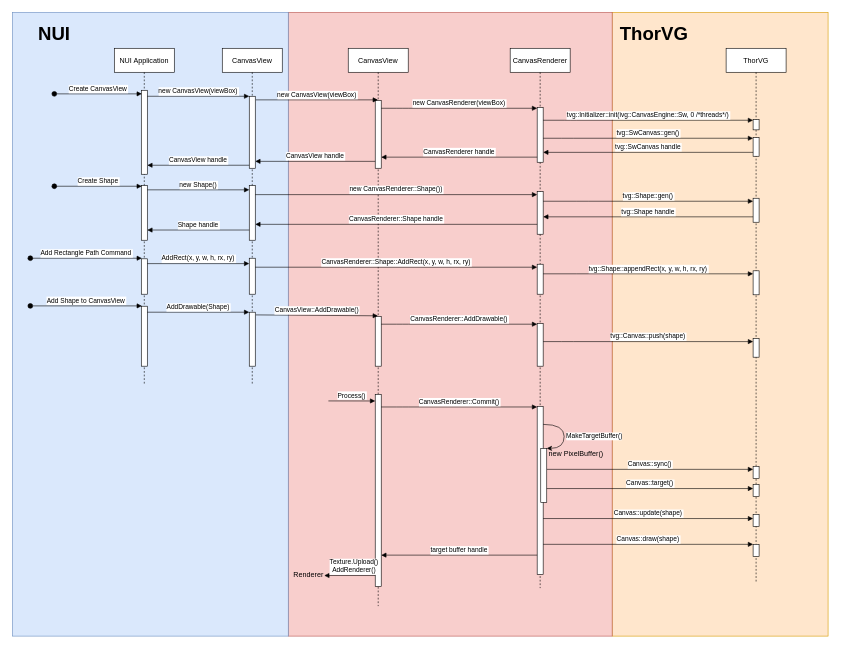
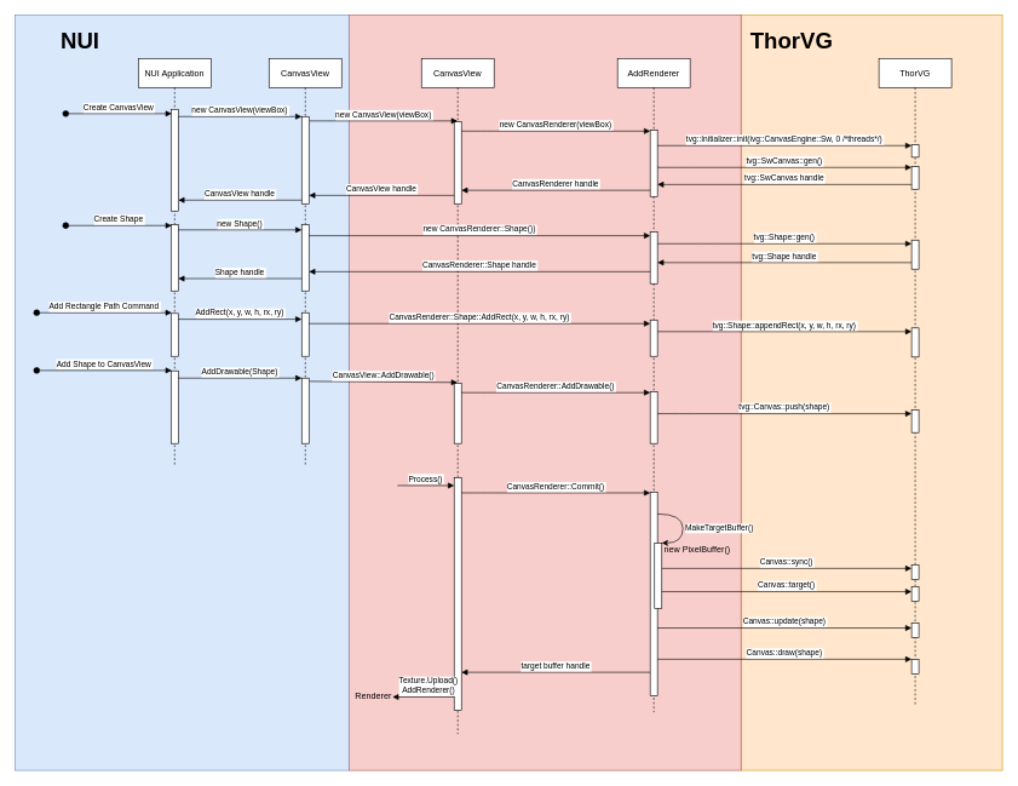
  <mxCell id="0" />
  <mxCell id="1" parent="0" />
  <mxCell id="2" value="" style="rounded=0;whiteSpace=wrap;html=1;fillColor=#ffe6cc;strokeColor=#d79b00;" vertex="1" parent="1"><mxGeometry x="1020" y="20" width="360" height="1040" as="geometry" /></mxCell>
  <mxCell id="3" value="" style="rounded=0;whiteSpace=wrap;html=1;fillColor=#f8cecc;strokeColor=#b85450;" vertex="1" parent="1"><mxGeometry x="480" y="20" width="540" height="1040" as="geometry" /></mxCell>
  <mxCell id="4" value="" style="rounded=0;whiteSpace=wrap;html=1;fillColor=#dae8fc;strokeColor=#6c8ebf;" vertex="1" parent="1"><mxGeometry x="20" y="20" width="460" height="1040" as="geometry" /></mxCell>
  <mxCell id="5" value="NUI Application" style="shape=umlLifeline;perimeter=lifelinePerimeter;container=1;collapsible=0;recursiveResize=0;rounded=0;shadow=0;strokeWidth=1;" parent="1" vertex="1"><mxGeometry x="190" y="80" width="100" height="560" as="geometry" /></mxCell>
  <mxCell id="6" value="" style="points=[];perimeter=orthogonalPerimeter;rounded=0;shadow=0;strokeWidth=1;" parent="5" vertex="1"><mxGeometry x="45" y="70" width="10" height="140" as="geometry" /></mxCell>
  <mxCell id="7" value="" style="points=[];perimeter=orthogonalPerimeter;rounded=0;shadow=0;strokeWidth=1;" vertex="1" parent="5"><mxGeometry x="45" y="229" width="10" height="91" as="geometry" /></mxCell>
  <mxCell id="8" value="" style="points=[];perimeter=orthogonalPerimeter;rounded=0;shadow=0;strokeWidth=1;" vertex="1" parent="5"><mxGeometry x="45" y="351" width="10" height="59" as="geometry" /></mxCell>
  <mxCell id="9" value="" style="points=[];perimeter=orthogonalPerimeter;rounded=0;shadow=0;strokeWidth=1;" vertex="1" parent="5"><mxGeometry x="45" y="430" width="10" height="100" as="geometry" /></mxCell>
  <mxCell id="10" value="CanvasView" style="shape=umlLifeline;perimeter=lifelinePerimeter;container=1;collapsible=0;recursiveResize=0;rounded=0;shadow=0;strokeWidth=1;" parent="1" vertex="1"><mxGeometry x="370" y="80" width="100" height="560" as="geometry" /></mxCell>
  <mxCell id="11" value="" style="points=[];perimeter=orthogonalPerimeter;rounded=0;shadow=0;strokeWidth=1;" parent="10" vertex="1"><mxGeometry x="45" y="80" width="10" height="120" as="geometry" /></mxCell>
  <mxCell id="12" value="" style="points=[];perimeter=orthogonalPerimeter;rounded=0;shadow=0;strokeWidth=1;" vertex="1" parent="10"><mxGeometry x="45" y="229" width="10" height="91" as="geometry" /></mxCell>
  <mxCell id="13" value="" style="points=[];perimeter=orthogonalPerimeter;rounded=0;shadow=0;strokeWidth=1;" vertex="1" parent="10"><mxGeometry x="45" y="350" width="10" height="60" as="geometry" /></mxCell>
  <mxCell id="14" value="new CanvasView(viewBox)" style="verticalAlign=bottom;endArrow=block;entryX=0;entryY=0;shadow=0;strokeWidth=1;" parent="1" source="6" target="11" edge="1"><mxGeometry relative="1" as="geometry"><mxPoint x="345" y="160" as="sourcePoint" /></mxGeometry></mxCell>
  <mxCell id="15" value="CanvasView" style="shape=umlLifeline;perimeter=lifelinePerimeter;container=1;collapsible=0;recursiveResize=0;rounded=0;shadow=0;strokeWidth=1;" vertex="1" parent="1"><mxGeometry x="580" y="80" width="100" height="930" as="geometry" /></mxCell>
  <mxCell id="16" value="" style="points=[];perimeter=orthogonalPerimeter;rounded=0;shadow=0;strokeWidth=1;" vertex="1" parent="15"><mxGeometry x="45" y="87" width="10" height="113" as="geometry" /></mxCell>
  <mxCell id="17" value="" style="points=[];perimeter=orthogonalPerimeter;rounded=0;shadow=0;strokeWidth=1;" vertex="1" parent="15"><mxGeometry x="45" y="577" width="10" height="320" as="geometry" /></mxCell>
- <mxCell id="18" value="CanvasRenderer" style="shape=umlLifeline;perimeter=lifelinePerimeter;container=1;collapsible=0;recursiveResize=0;rounded=0;shadow=0;strokeWidth=1;" vertex="1" parent="1"><mxGeometry x="850" y="80" width="100" height="900" as="geometry" /></mxCell>
+ <mxCell id="18" value="AddRenderer" style="shape=umlLifeline;perimeter=lifelinePerimeter;container=1;collapsible=0;recursiveResize=0;rounded=0;shadow=0;strokeWidth=1;" vertex="1" parent="1"><mxGeometry x="850" y="80" width="100" height="900" as="geometry" /></mxCell>
  <mxCell id="19" value="" style="points=[];perimeter=orthogonalPerimeter;rounded=0;shadow=0;strokeWidth=1;" vertex="1" parent="18"><mxGeometry x="45" y="99" width="10" height="91" as="geometry" /></mxCell>
  <mxCell id="20" value="" style="points=[];perimeter=orthogonalPerimeter;rounded=0;shadow=0;strokeWidth=1;" vertex="1" parent="18"><mxGeometry x="45" y="239" width="10" height="71" as="geometry" /></mxCell>
  <mxCell id="21" value="ThorVG" style="shape=umlLifeline;perimeter=lifelinePerimeter;container=1;collapsible=0;recursiveResize=0;rounded=0;shadow=0;strokeWidth=1;" vertex="1" parent="1"><mxGeometry x="1210" y="80" width="100" height="890" as="geometry" /></mxCell>
  <mxCell id="22" value="" style="points=[];perimeter=orthogonalPerimeter;rounded=0;shadow=0;strokeWidth=1;" vertex="1" parent="21"><mxGeometry x="45" y="119" width="10" height="17" as="geometry" /></mxCell>
  <mxCell id="23" value="" style="points=[];perimeter=orthogonalPerimeter;rounded=0;shadow=0;strokeWidth=1;" vertex="1" parent="21"><mxGeometry x="45" y="250" width="10" height="40" as="geometry" /></mxCell>
  <mxCell id="24" value="" style="points=[];perimeter=orthogonalPerimeter;rounded=0;shadow=0;strokeWidth=1;" vertex="1" parent="21"><mxGeometry x="45" y="697" width="10" height="20" as="geometry" /></mxCell>
  <mxCell id="25" value="" style="points=[];perimeter=orthogonalPerimeter;rounded=0;shadow=0;strokeWidth=1;" vertex="1" parent="21"><mxGeometry x="45" y="727" width="10" height="20" as="geometry" /></mxCell>
  <mxCell id="26" value="" style="points=[];perimeter=orthogonalPerimeter;rounded=0;shadow=0;strokeWidth=1;" vertex="1" parent="21"><mxGeometry x="45" y="827" width="10" height="20" as="geometry" /></mxCell>
  <mxCell id="27" value="new CanvasView(viewBox)" style="verticalAlign=bottom;endArrow=block;shadow=0;strokeWidth=1;exitX=1.1;exitY=0.05;exitDx=0;exitDy=0;exitPerimeter=0;" edge="1" parent="1" source="11" target="15"><mxGeometry relative="1" as="geometry"><mxPoint x="350" y="170" as="sourcePoint" /><mxPoint x="355" y="170" as="targetPoint" /></mxGeometry></mxCell>
  <mxCell id="28" value="new CanvasRenderer(viewBox)" style="verticalAlign=bottom;endArrow=block;shadow=0;strokeWidth=1;" edge="1" parent="1" source="16" target="19"><mxGeometry relative="1" as="geometry"><mxPoint x="366" y="178" as="sourcePoint" /><mxPoint x="639.5" y="178" as="targetPoint" /><Array as="points"><mxPoint x="670" y="180" /></Array></mxGeometry></mxCell>
  <mxCell id="29" value="tvg::SwCanvas::gen()" style="verticalAlign=bottom;endArrow=block;shadow=0;strokeWidth=1;" edge="1" parent="1" source="19" target="31"><mxGeometry relative="1" as="geometry"><mxPoint x="906" y="219" as="sourcePoint" /><mxPoint x="1186" y="219" as="targetPoint" /><Array as="points"><mxPoint x="946" y="230" /></Array></mxGeometry></mxCell>
  <mxCell id="30" value="tvg::Initializer::init(ivg::CanvasEngine::Sw, 0 /*threads*/)" style="verticalAlign=bottom;endArrow=block;shadow=0;strokeWidth=1;" edge="1" parent="1" source="19" target="22"><mxGeometry relative="1" as="geometry"><mxPoint x="910" y="200" as="sourcePoint" /><mxPoint x="1190" y="200" as="targetPoint" /><Array as="points"><mxPoint x="950" y="200" /></Array></mxGeometry></mxCell>
  <mxCell id="31" value="" style="points=[];perimeter=orthogonalPerimeter;rounded=0;shadow=0;strokeWidth=1;" vertex="1" parent="1"><mxGeometry x="1255" y="229" width="10" height="31" as="geometry" /></mxCell>
  <mxCell id="32" value="new Shape()" style="verticalAlign=bottom;endArrow=block;shadow=0;strokeWidth=1;" edge="1" parent="1"><mxGeometry relative="1" as="geometry"><mxPoint x="245" y="316" as="sourcePoint" /><mxPoint x="415" y="316" as="targetPoint" /></mxGeometry></mxCell>
  <mxCell id="33" value="new CanvasRenderer::Shape())" style="verticalAlign=bottom;endArrow=block;shadow=0;strokeWidth=1;" edge="1" parent="1" source="12"><mxGeometry relative="1" as="geometry"><mxPoint x="355" y="324" as="sourcePoint" /><mxPoint x="895" y="324" as="targetPoint" /></mxGeometry></mxCell>
  <mxCell id="34" value="tvg::SwCanvas handle" style="verticalAlign=bottom;endArrow=block;shadow=0;strokeWidth=1;" edge="1" parent="1"><mxGeometry relative="1" as="geometry"><mxPoint x="1255" y="253.5" as="sourcePoint" /><mxPoint x="905" y="253.5" as="targetPoint" /></mxGeometry></mxCell>
  <mxCell id="35" value="CanvasRenderer handle" style="verticalAlign=bottom;endArrow=block;shadow=0;strokeWidth=1;" edge="1" parent="1"><mxGeometry relative="1" as="geometry"><mxPoint x="895" y="261.5" as="sourcePoint" /><mxPoint x="635" y="261.5" as="targetPoint" /></mxGeometry></mxCell>
  <mxCell id="36" value="CanvasView handle" style="verticalAlign=bottom;endArrow=block;shadow=0;strokeWidth=1;" edge="1" parent="1" target="11"><mxGeometry relative="1" as="geometry"><mxPoint x="625" y="268.5" as="sourcePoint" /><mxPoint x="355" y="268.5" as="targetPoint" /></mxGeometry></mxCell>
  <mxCell id="37" value="CanvasView handle" style="verticalAlign=bottom;endArrow=block;shadow=0;strokeWidth=1;" edge="1" parent="1"><mxGeometry relative="1" as="geometry"><mxPoint x="415" y="275" as="sourcePoint" /><mxPoint x="245" y="275" as="targetPoint" /></mxGeometry></mxCell>
  <mxCell id="38" value="tvg::Shape::gen()" style="verticalAlign=bottom;endArrow=block;shadow=0;strokeWidth=1;" edge="1" parent="1"><mxGeometry relative="1" as="geometry"><mxPoint x="905" y="335" as="sourcePoint" /><mxPoint x="1255" y="335" as="targetPoint" /><Array as="points"><mxPoint x="970" y="335" /></Array></mxGeometry></mxCell>
  <mxCell id="39" value="tvg::Shape handle" style="verticalAlign=bottom;endArrow=block;shadow=0;strokeWidth=1;" edge="1" parent="1"><mxGeometry relative="1" as="geometry"><mxPoint x="1255" y="361" as="sourcePoint" /><mxPoint x="905" y="361" as="targetPoint" /></mxGeometry></mxCell>
  <mxCell id="40" value="CanvasRenderer::Shape handle" style="verticalAlign=bottom;endArrow=block;shadow=0;strokeWidth=1;" edge="1" parent="1" target="12"><mxGeometry relative="1" as="geometry"><mxPoint x="895" y="373.5" as="sourcePoint" /><mxPoint x="355" y="373.5" as="targetPoint" /></mxGeometry></mxCell>
  <mxCell id="41" value="Shape handle" style="verticalAlign=bottom;endArrow=block;shadow=0;strokeWidth=1;" edge="1" parent="1"><mxGeometry relative="1" as="geometry"><mxPoint x="415" y="383" as="sourcePoint" /><mxPoint x="245" y="383" as="targetPoint" /></mxGeometry></mxCell>
  <mxCell id="42" value="AddRect(x, y, w, h, rx, ry)" style="verticalAlign=bottom;endArrow=block;shadow=0;strokeWidth=1;" edge="1" parent="1"><mxGeometry relative="1" as="geometry"><mxPoint x="245" y="439" as="sourcePoint" /><mxPoint x="415" y="439" as="targetPoint" /></mxGeometry></mxCell>
  <mxCell id="43" value="" style="points=[];perimeter=orthogonalPerimeter;rounded=0;shadow=0;strokeWidth=1;" vertex="1" parent="1"><mxGeometry x="895" y="440" width="10" height="50" as="geometry" /></mxCell>
  <mxCell id="44" value="" style="points=[];perimeter=orthogonalPerimeter;rounded=0;shadow=0;strokeWidth=1;" vertex="1" parent="1"><mxGeometry x="1255" y="451" width="10" height="40" as="geometry" /></mxCell>
  <mxCell id="45" value="CanvasRenderer::Shape::AddRect(x, y, w, h, rx, ry)" style="verticalAlign=bottom;endArrow=block;shadow=0;strokeWidth=1;" edge="1" parent="1" source="13"><mxGeometry relative="1" as="geometry"><mxPoint x="420" y="445" as="sourcePoint" /><mxPoint x="895" y="445" as="targetPoint" /></mxGeometry></mxCell>
  <mxCell id="46" value="tvg::Shape::appendRect(x, y, w, h, rx, ry)" style="verticalAlign=bottom;endArrow=block;shadow=0;strokeWidth=1;" edge="1" parent="1"><mxGeometry relative="1" as="geometry"><mxPoint x="905" y="456" as="sourcePoint" /><mxPoint x="1255" y="456" as="targetPoint" /><Array as="points"><mxPoint x="970" y="456" /></Array></mxGeometry></mxCell>
  <mxCell id="47" value="" style="points=[];perimeter=orthogonalPerimeter;rounded=0;shadow=0;strokeWidth=1;" vertex="1" parent="1"><mxGeometry x="415" y="520" width="10" height="90" as="geometry" /></mxCell>
  <mxCell id="48" value="AddDrawable(Shape)" style="verticalAlign=bottom;endArrow=block;entryX=0;entryY=0;shadow=0;strokeWidth=1;" edge="1" target="47" parent="1"><mxGeometry relative="1" as="geometry"><mxPoint x="245" y="520" as="sourcePoint" /></mxGeometry></mxCell>
  <mxCell id="49" value="" style="points=[];perimeter=orthogonalPerimeter;rounded=0;shadow=0;strokeWidth=1;" vertex="1" parent="1"><mxGeometry x="625" y="527" width="10" height="83" as="geometry" /></mxCell>
  <mxCell id="50" value="" style="points=[];perimeter=orthogonalPerimeter;rounded=0;shadow=0;strokeWidth=1;" vertex="1" parent="1"><mxGeometry x="895" y="539" width="10" height="71" as="geometry" /></mxCell>
  <mxCell id="51" value="CanvasView::AddDrawable()" style="verticalAlign=bottom;endArrow=block;shadow=0;strokeWidth=1;exitX=1.1;exitY=0.05;exitDx=0;exitDy=0;exitPerimeter=0;" edge="1" source="47" parent="1"><mxGeometry relative="1" as="geometry"><mxPoint x="350" y="530" as="sourcePoint" /><mxPoint x="629.5" y="526" as="targetPoint" /></mxGeometry></mxCell>
  <mxCell id="52" value="CanvasRenderer::AddDrawable()" style="verticalAlign=bottom;endArrow=block;shadow=0;strokeWidth=1;" edge="1" source="49" target="50" parent="1"><mxGeometry relative="1" as="geometry"><mxPoint x="366" y="538" as="sourcePoint" /><mxPoint x="639.5" y="538" as="targetPoint" /><Array as="points"><mxPoint x="670" y="540" /></Array></mxGeometry></mxCell>
  <mxCell id="53" value="tvg::Canvas::push(shape)" style="verticalAlign=bottom;endArrow=block;shadow=0;strokeWidth=1;" edge="1" parent="1"><mxGeometry relative="1" as="geometry"><mxPoint x="905" y="569" as="sourcePoint" /><mxPoint x="1255" y="569" as="targetPoint" /><Array as="points"><mxPoint x="946" y="569" /></Array></mxGeometry></mxCell>
  <mxCell id="54" value="" style="points=[];perimeter=orthogonalPerimeter;rounded=0;shadow=0;strokeWidth=1;" vertex="1" parent="1"><mxGeometry x="1255" y="564" width="10" height="31" as="geometry" /></mxCell>
  <mxCell id="55" value="Process()" style="verticalAlign=bottom;endArrow=block;shadow=0;strokeWidth=1;exitX=0.124;exitY=0.623;exitDx=0;exitDy=0;exitPerimeter=0;" edge="1" parent="1" source="3"><mxGeometry relative="1" as="geometry"><mxPoint x="560" y="668" as="sourcePoint" /><mxPoint x="625" y="668" as="targetPoint" /></mxGeometry></mxCell>
  <mxCell id="56" value="" style="points=[];perimeter=orthogonalPerimeter;rounded=0;shadow=0;strokeWidth=1;" vertex="1" parent="1"><mxGeometry x="895" y="677" width="10" height="280" as="geometry" /></mxCell>
  <mxCell id="57" value="CanvasRenderer::Commit()" style="verticalAlign=bottom;endArrow=block;shadow=0;strokeWidth=1;" edge="1" target="56" parent="1"><mxGeometry relative="1" as="geometry"><mxPoint x="635" y="678" as="sourcePoint" /><mxPoint x="639.5" y="676" as="targetPoint" /><Array as="points"><mxPoint x="670" y="678" /></Array></mxGeometry></mxCell>
  <mxCell id="58" value="Texture.Upload()&#10;AddRenderer()" style="verticalAlign=bottom;endArrow=block;shadow=0;strokeWidth=1;" edge="1" parent="1"><mxGeometry x="-0.176" relative="1" as="geometry"><mxPoint x="625" y="959" as="sourcePoint" /><mxPoint x="540" y="959" as="targetPoint" /><mxPoint as="offset" /></mxGeometry></mxCell>
  <mxCell id="59" value="Renderer" style="text;html=1;strokeColor=none;fillColor=none;align=center;verticalAlign=middle;whiteSpace=wrap;rounded=0;" vertex="1" parent="1"><mxGeometry x="494" y="948" width="40" height="20" as="geometry" /></mxCell>
  <mxCell id="60" value="Canvas::sync()" style="verticalAlign=bottom;endArrow=block;shadow=0;strokeWidth=1;" edge="1" parent="1"><mxGeometry relative="1" as="geometry"><mxPoint x="911" y="782" as="sourcePoint" /><mxPoint x="1255" y="782" as="targetPoint" /></mxGeometry></mxCell>
  <mxCell id="61" value="" style="points=[];perimeter=orthogonalPerimeter;rounded=0;shadow=0;strokeWidth=1;" vertex="1" parent="1"><mxGeometry x="901" y="747" width="10" height="90" as="geometry" /></mxCell>
  <mxCell id="62" value="MakeTargetBuffer()" style="curved=1;endArrow=classic;html=1;" edge="1" parent="1" source="56" target="61"><mxGeometry x="0.058" y="50" width="50" height="50" relative="1" as="geometry"><mxPoint x="780" y="797" as="sourcePoint" /><mxPoint x="830" y="747" as="targetPoint" /><Array as="points"><mxPoint x="940" y="707" /><mxPoint x="940" y="747" /></Array><mxPoint as="offset" /></mxGeometry></mxCell>
  <mxCell id="63" value="Canvas::target()" style="verticalAlign=bottom;endArrow=block;shadow=0;strokeWidth=1;" edge="1" parent="1"><mxGeometry relative="1" as="geometry"><mxPoint x="911" y="814" as="sourcePoint" /><mxPoint x="1255" y="814" as="targetPoint" /></mxGeometry></mxCell>
  <mxCell id="64" value="new PixelBuffer()" style="text;html=1;strokeColor=none;fillColor=none;align=center;verticalAlign=middle;whiteSpace=wrap;rounded=0;" vertex="1" parent="1"><mxGeometry x="905" y="747" width="110" height="20" as="geometry" /></mxCell>
  <mxCell id="65" value="" style="points=[];perimeter=orthogonalPerimeter;rounded=0;shadow=0;strokeWidth=1;" vertex="1" parent="1"><mxGeometry x="1255" y="857" width="10" height="20" as="geometry" /></mxCell>
  <mxCell id="66" value="Canvas::update(shape)" style="verticalAlign=bottom;endArrow=block;shadow=0;strokeWidth=1;" edge="1" parent="1" source="56"><mxGeometry relative="1" as="geometry"><mxPoint x="911" y="864" as="sourcePoint" /><mxPoint x="1255" y="864" as="targetPoint" /></mxGeometry></mxCell>
  <mxCell id="67" value="Canvas::draw(shape)" style="verticalAlign=bottom;endArrow=block;shadow=0;strokeWidth=1;" edge="1" parent="1"><mxGeometry relative="1" as="geometry"><mxPoint x="905" y="907" as="sourcePoint" /><mxPoint x="1255" y="907" as="targetPoint" /></mxGeometry></mxCell>
  <mxCell id="68" value="target buffer handle" style="verticalAlign=bottom;endArrow=block;shadow=0;strokeWidth=1;" edge="1" parent="1"><mxGeometry relative="1" as="geometry"><mxPoint x="895" y="925" as="sourcePoint" /><mxPoint x="635" y="925" as="targetPoint" /></mxGeometry></mxCell>
  <mxCell id="69" value="Create CanvasView" style="verticalAlign=bottom;startArrow=oval;endArrow=block;startSize=8;shadow=0;strokeWidth=1;" edge="1" parent="1"><mxGeometry relative="1" as="geometry"><mxPoint x="90" y="156" as="sourcePoint" /><mxPoint x="236" y="156" as="targetPoint" /></mxGeometry></mxCell>
  <mxCell id="70" value="Create Shape" style="verticalAlign=bottom;startArrow=oval;endArrow=block;startSize=8;shadow=0;strokeWidth=1;" edge="1" parent="1"><mxGeometry relative="1" as="geometry"><mxPoint x="90" y="310" as="sourcePoint" /><mxPoint x="236" y="310" as="targetPoint" /></mxGeometry></mxCell>
  <mxCell id="71" value="Add Rectangle Path Command" style="verticalAlign=bottom;startArrow=oval;endArrow=block;startSize=8;shadow=0;strokeWidth=1;" edge="1" parent="1"><mxGeometry relative="1" as="geometry"><mxPoint x="50" y="430" as="sourcePoint" /><mxPoint x="236" y="430" as="targetPoint" /></mxGeometry></mxCell>
  <mxCell id="72" value="Add Shape to CanvasView" style="verticalAlign=bottom;startArrow=oval;endArrow=block;startSize=8;shadow=0;strokeWidth=1;" edge="1" parent="1"><mxGeometry relative="1" as="geometry"><mxPoint x="50" y="509.5" as="sourcePoint" /><mxPoint x="236" y="509.5" as="targetPoint" /></mxGeometry></mxCell>
- <mxCell id="73" value="NUI" style="text;html=1;strokeColor=none;fillColor=none;align=center;verticalAlign=middle;whiteSpace=wrap;rounded=0;fontSize=31;fontStyle=1" vertex="1" parent="1"><mxGeometry x="40" y="30" width="100" height="50" as="geometry" /></mxCell>
+ <mxCell id="73" value="NUI" style="text;html=1;strokeColor=none;fillColor=none;align=center;verticalAlign=middle;whiteSpace=wrap;rounded=0;fontSize=31;fontStyle=1" vertex="1" parent="1"><mxGeometry x="60" y="30" width="100" height="50" as="geometry" /></mxCell>
  <mxCell id="74" value="ThorVG" style="text;html=1;strokeColor=none;fillColor=none;align=center;verticalAlign=middle;whiteSpace=wrap;rounded=0;fontSize=31;fontStyle=1" vertex="1" parent="1"><mxGeometry x="1040" y="30" width="100" height="50" as="geometry" /></mxCell>
